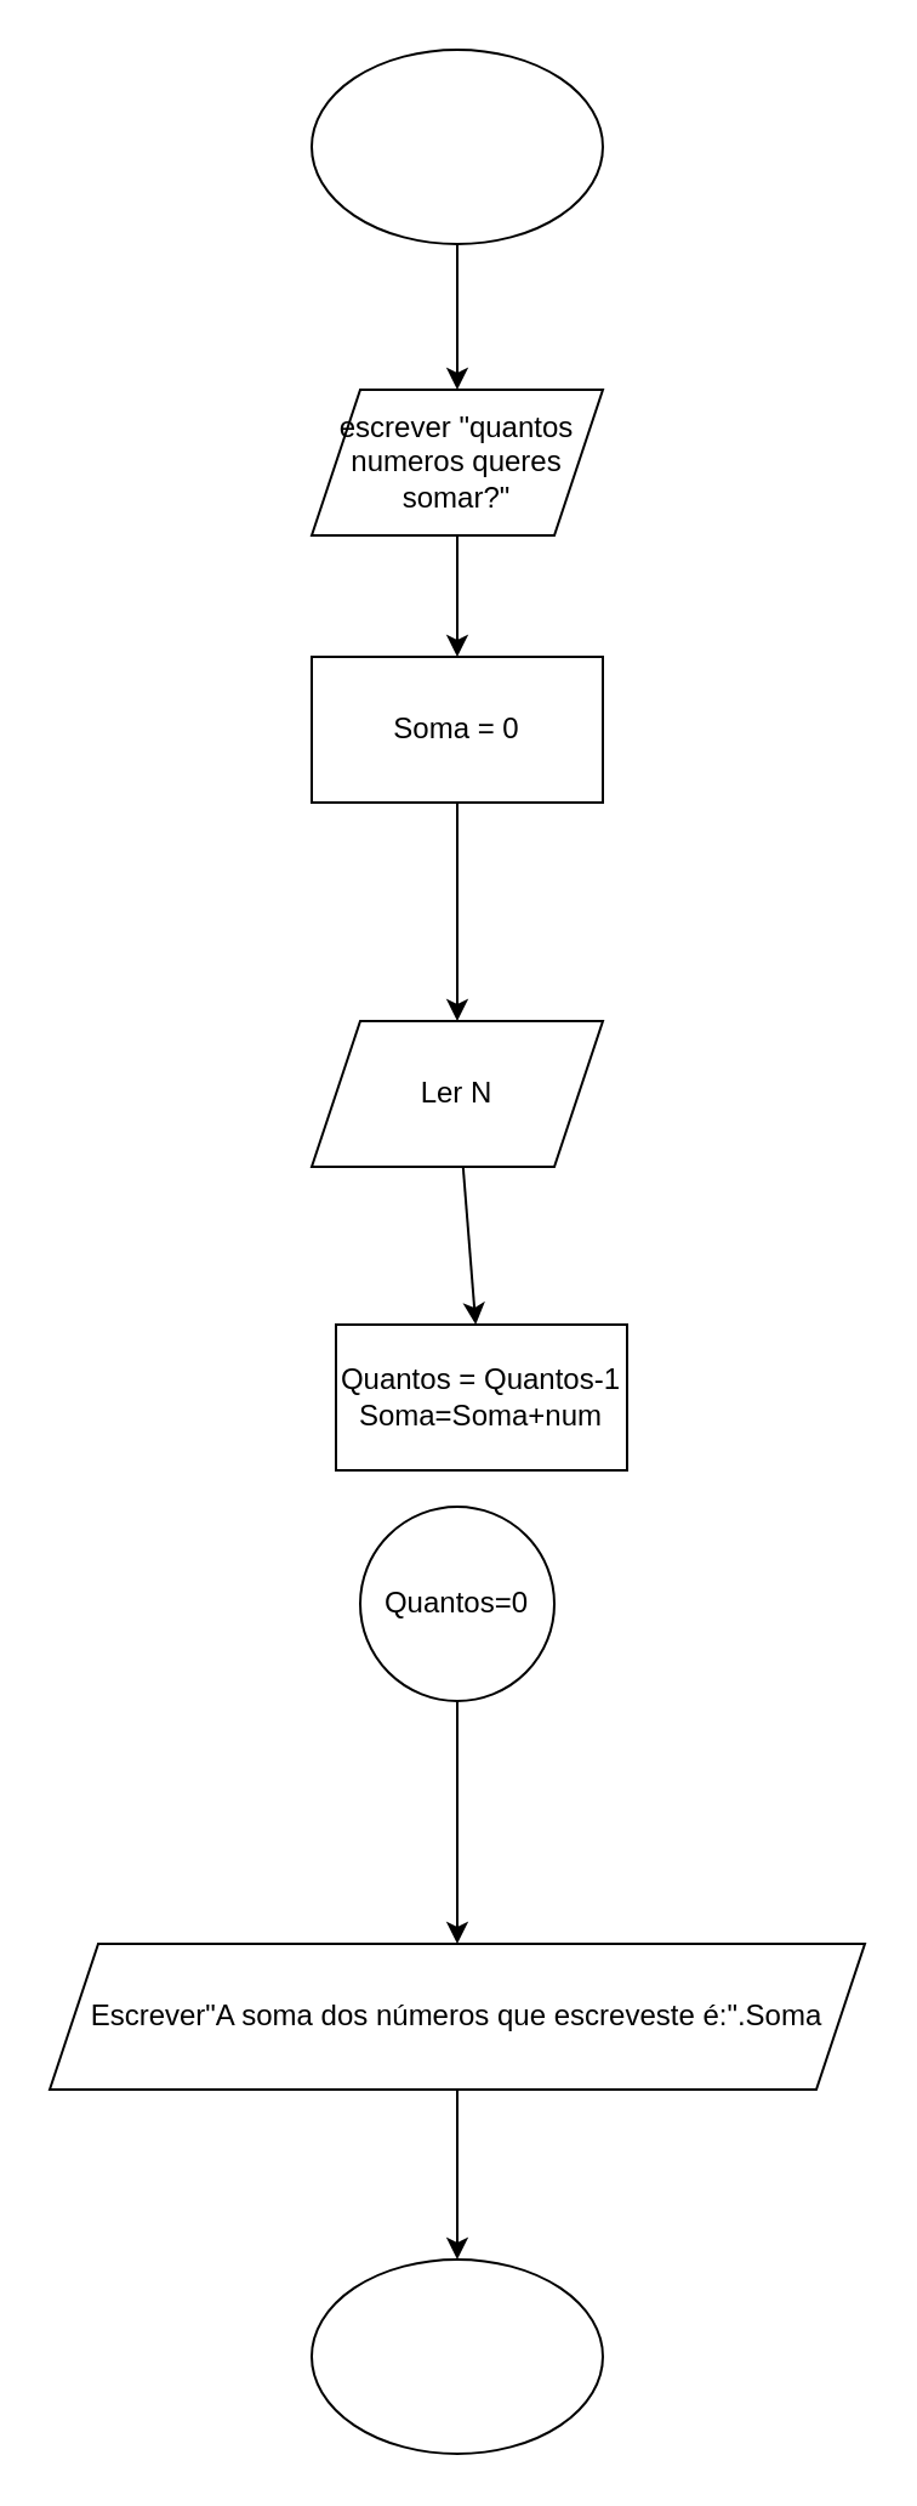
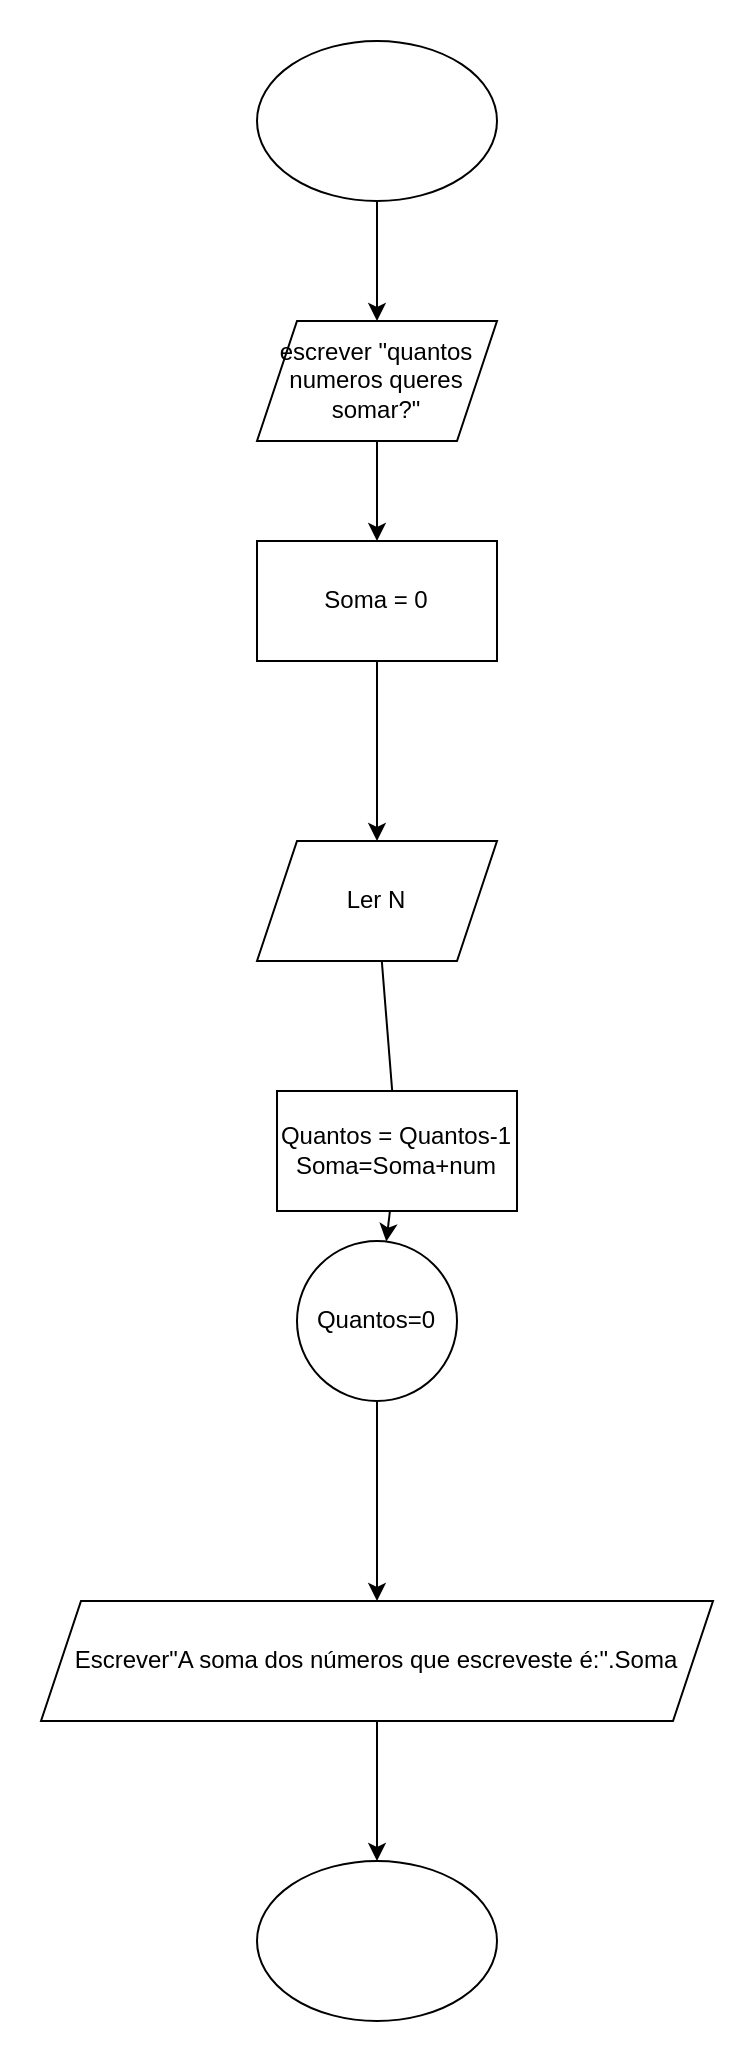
  <mxCell id="0" />
  <mxCell id="1" parent="0" />
  <mxCell id="2" value="" style="ellipse;whiteSpace=wrap;html=1;" vertex="1" parent="1"><mxGeometry x="128" y="20" width="120" height="80" as="geometry" /></mxCell>
  <mxCell id="3" value="" style="ellipse;whiteSpace=wrap;html=1;" vertex="1" parent="1"><mxGeometry x="128" y="930" width="120" height="80" as="geometry" /></mxCell>
  <mxCell id="4" value="" style="endArrow=classic;html=1;rounded=0;" edge="1" parent="1" source="2" target="5"><mxGeometry width="50" height="50" relative="1" as="geometry"><mxPoint x="154" y="170" as="sourcePoint" /><mxPoint x="188" y="180" as="targetPoint" /></mxGeometry></mxCell>
  <mxCell id="5" value="escrever &quot;quantos numeros queres somar?&quot;" style="shape=parallelogram;perimeter=parallelogramPerimeter;whiteSpace=wrap;html=1;fixedSize=1;" vertex="1" parent="1"><mxGeometry x="128" y="160" width="120" height="60" as="geometry" /></mxCell>
  <mxCell id="6" value="Ler N" style="shape=parallelogram;perimeter=parallelogramPerimeter;whiteSpace=wrap;html=1;fixedSize=1;" vertex="1" parent="1"><mxGeometry x="128" y="420" width="120" height="60" as="geometry" /></mxCell>
  <mxCell id="7" value="Soma = 0&lt;span style=&quot;color: rgba(0, 0, 0, 0); font-family: monospace; font-size: 0px; text-align: start; text-wrap-mode: nowrap;&quot;&gt;%3CmxGraphModel%3E%3Croot%3E%3CmxCell%20id%3D%220%22%2F%3E%3CmxCell%20id%3D%221%22%20parent%3D%220%22%2F%3E%3CmxCell%20id%3D%222%22%20value%3D%22%22%20style%3D%22endArrow%3Dclassic%3Bhtml%3D1%3Brounded%3D0%3B%22%20edge%3D%221%22%20parent%3D%221%22%3E%3CmxGeometry%20width%3D%2250%22%20height%3D%2250%22%20relative%3D%221%22%20as%3D%22geometry%22%3E%3CmxPoint%20x%3D%22414%22%20y%3D%22450%22%20as%3D%22sourcePoint%22%2F%3E%3CmxPoint%20x%3D%22414%22%20y%3D%22500%22%20as%3D%22targetPoint%22%2F%3E%3C%2FmxGeometry%3E%3C%2FmxCell%3E%3C%2Froot%3E%3C%2FmxGraphModel%3E&lt;/span&gt;" style="shape=parallelogram;perimeter=parallelogramPerimeter;whiteSpace=wrap;html=1;fixedSize=1;size=-14;" vertex="1" parent="1"><mxGeometry x="128" y="270" width="120" height="60" as="geometry" /></mxCell>
  <mxCell id="8" value="" style="endArrow=classic;html=1;rounded=0;" edge="1" parent="1" source="5" target="7"><mxGeometry width="50" height="50" relative="1" as="geometry"><mxPoint x="14" y="390" as="sourcePoint" /><mxPoint x="294" y="430" as="targetPoint" /></mxGeometry></mxCell>
  <mxCell id="9" value="" style="endArrow=classic;html=1;rounded=0;" edge="1" parent="1" source="7" target="6"><mxGeometry width="50" height="50" relative="1" as="geometry"><mxPoint x="54" y="280" as="sourcePoint" /><mxPoint x="188" y="260" as="targetPoint" /></mxGeometry></mxCell>
  <mxCell id="10" value="Quantos = Quantos-1&lt;div&gt;Soma=Soma+num&lt;/div&gt;" style="shape=parallelogram;perimeter=parallelogramPerimeter;whiteSpace=wrap;html=1;fixedSize=1;size=-14;" vertex="1" parent="1"><mxGeometry x="138" y="545" width="120" height="60" as="geometry" /></mxCell>
- <mxCell id="11" value="" style="endArrow=classic;html=1;rounded=0;" edge="1" parent="1" source="6" target="10"><mxGeometry width="50" height="50" relative="1" as="geometry"><mxPoint x="74" y="490" as="sourcePoint" /><mxPoint x="124" y="440" as="targetPoint" /></mxGeometry></mxCell>
+ <mxCell id="11" value="" style="endArrow=none;html=1;rounded=0;" edge="1" parent="1" source="6" target="10"><mxGeometry width="50" height="50" relative="1" as="geometry"><mxPoint x="74" y="490" as="sourcePoint" /><mxPoint x="124" y="440" as="targetPoint" /></mxGeometry></mxCell>
  <mxCell id="12" value="Quantos=0" style="ellipse;whiteSpace=wrap;html=1;" vertex="1" parent="1"><mxGeometry x="148" y="620" width="80" height="80" as="geometry" /></mxCell>
  <mxCell id="13" value="Escrever&quot;A soma dos números que escreveste é:&quot;.Soma" style="shape=parallelogram;perimeter=parallelogramPerimeter;whiteSpace=wrap;html=1;fixedSize=1;" vertex="1" parent="1"><mxGeometry x="20" y="800" width="336" height="60" as="geometry" /></mxCell>
  <mxCell id="14" value="" style="endArrow=classic;html=1;rounded=0;" edge="1" parent="1" source="12" target="13"><mxGeometry width="50" height="50" relative="1" as="geometry"><mxPoint x="94" y="750" as="sourcePoint" /><mxPoint x="144" y="700" as="targetPoint" /></mxGeometry></mxCell>
  <mxCell id="15" value="" style="endArrow=classic;html=1;rounded=0;" edge="1" parent="1" source="13" target="3"><mxGeometry width="50" height="50" relative="1" as="geometry"><mxPoint x="214" y="750" as="sourcePoint" /><mxPoint x="214" y="850" as="targetPoint" /></mxGeometry></mxCell>
+ <mxCell id="16" value="" style="endArrow=classic;html=1;rounded=0;" edge="1" parent="1" source="10" target="12"><mxGeometry width="50" height="50" relative="1" as="geometry"><mxPoint x="214" y="810" as="sourcePoint" /><mxPoint x="214" y="910" as="targetPoint" /></mxGeometry></mxCell>
